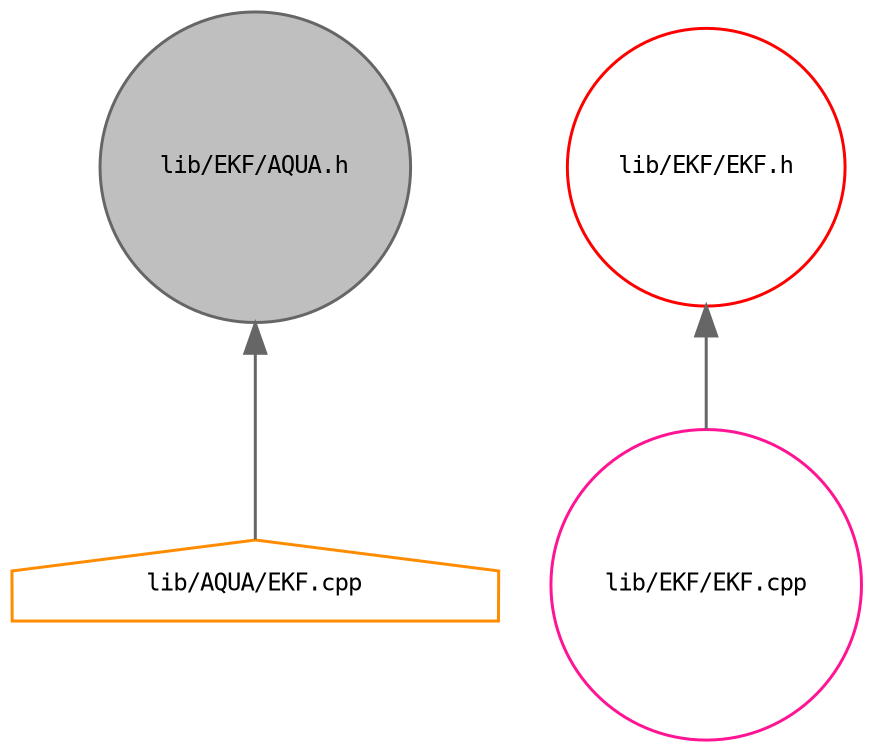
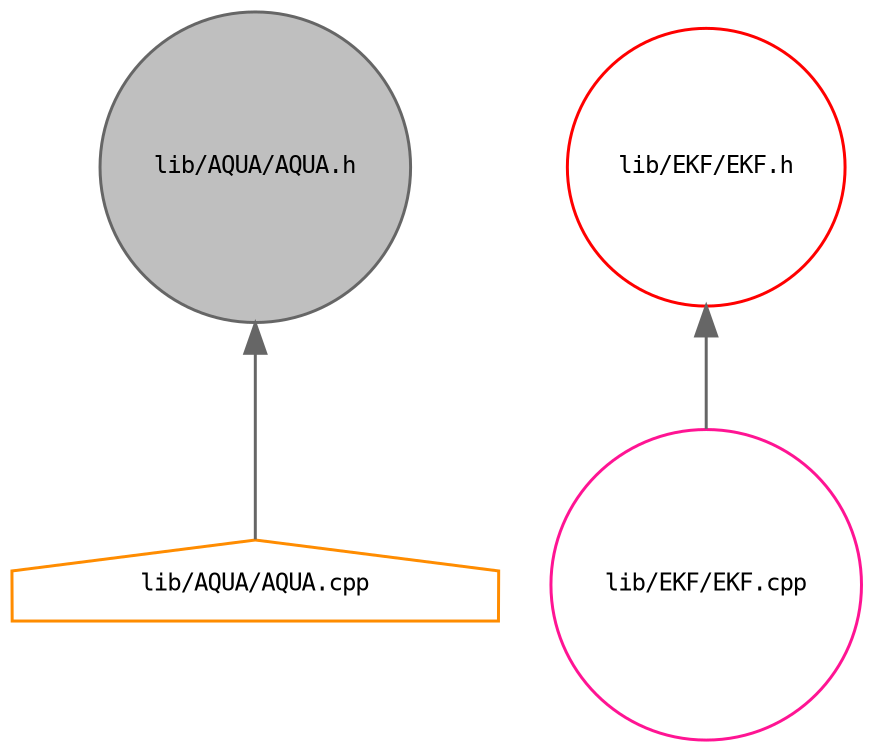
  digraph {
    node [fontname=DejaVuSansMono fontsize=8 shape=circle]
    edge [color=gray40 dir=back fontname=DejaVuSansMono fontsize=8 labelfontname=DejaVuSansMono labelfontsize=8 style=solid]
-   n1 [color=gray40 fillcolor=grey75 fontcolor=black height=0.2 label="lib/EKF/AQUA.h" style=filled width=0.4]
-   n2 [color=darkorange height=0.2 label="lib/AQUA/EKF.cpp" shape=house width=0.4]
+   n1 [color=gray40 fillcolor=grey75 fontcolor=black height=0.2 label="lib/AQUA/AQUA.h" style=filled width=0.4]
+   n2 [color=darkorange height=0.2 label="lib/AQUA/AQUA.cpp" shape=house width=0.4]
    n3 [color=red height=0.2 label="lib/EKF/EKF.h" width=0.4]
    n4 [color=deeppink height=0.2 label="lib/EKF/EKF.cpp" width=0.4]
    n1 -> n2
    n3 -> n4
  }
